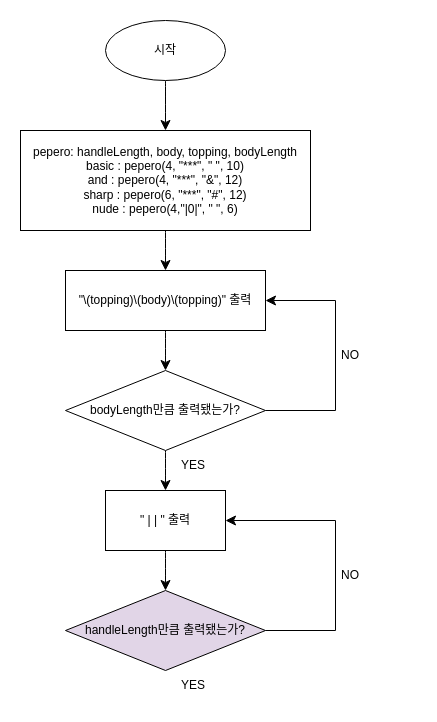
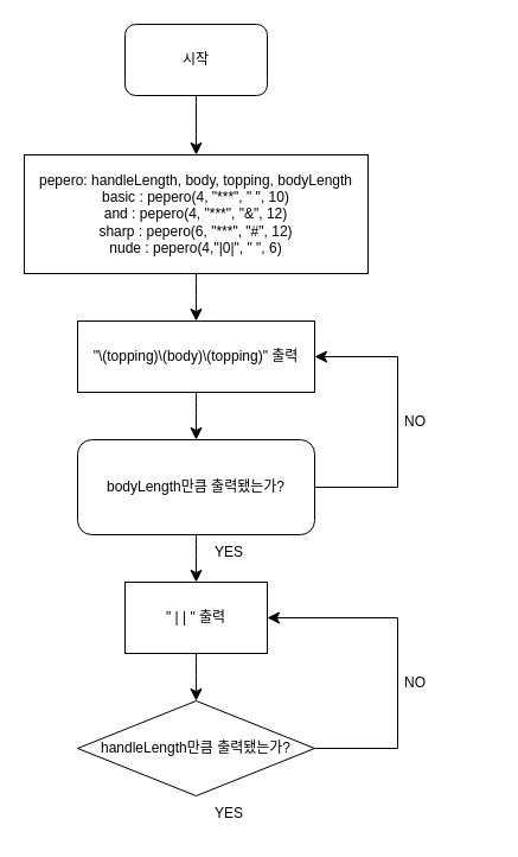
  <mxCell id="0" />
  <mxCell id="1" parent="0" />
  <mxCell id="2" value="" style="edgeStyle=none;curved=1;rounded=0;orthogonalLoop=1;jettySize=auto;html=1;fontSize=12;startSize=8;endSize=8;" edge="1" parent="1" source="3" target="5"><mxGeometry relative="1" as="geometry" /></mxCell>
- <mxCell id="3" value="시작" style="ellipse;whiteSpace=wrap;html=1;" vertex="1" parent="1"><mxGeometry x="105" y="20" width="120" height="60" as="geometry" /></mxCell>
+ <mxCell id="3" value="시작" style="whiteSpace=wrap;html=1;rounded=1;" vertex="1" parent="1"><mxGeometry x="105" y="20" width="120" height="60" as="geometry" /></mxCell>
  <mxCell id="4" value="" style="edgeStyle=none;curved=1;rounded=0;orthogonalLoop=1;jettySize=auto;html=1;fontSize=12;startSize=8;endSize=8;" edge="1" parent="1" source="5" target="8"><mxGeometry relative="1" as="geometry" /></mxCell>
  <mxCell id="5" value="pepero: handleLength, body, topping, bodyLength&lt;br&gt;basic : pepero(4, &quot;***&quot;, &quot; &quot;, 10)&lt;br&gt;and : pepero(4, &quot;***&quot;, &quot;&amp;amp;&quot;, 12)&lt;br&gt;sharp : pepero(6, &quot;***&quot;, &quot;#&quot;, 12)&lt;br&gt;nude : pepero(4,&quot;|0|&quot;, &quot; &quot;, 6)" style="whiteSpace=wrap;html=1;" vertex="1" parent="1"><mxGeometry x="20" y="130" width="290" height="100" as="geometry" /></mxCell>
  <mxCell id="6" style="edgeStyle=none;curved=1;rounded=0;orthogonalLoop=1;jettySize=auto;html=1;exitX=0.5;exitY=1;exitDx=0;exitDy=0;fontSize=12;startSize=8;endSize=8;" edge="1" parent="1" source="5" target="5"><mxGeometry relative="1" as="geometry" /></mxCell>
  <mxCell id="7" value="" style="edgeStyle=none;curved=1;rounded=0;orthogonalLoop=1;jettySize=auto;html=1;fontSize=12;startSize=8;endSize=8;" edge="1" parent="1" source="8" target="10"><mxGeometry relative="1" as="geometry" /></mxCell>
  <mxCell id="8" value="&quot;\(topping)\(body)\(topping)&quot; 출력" style="whiteSpace=wrap;html=1;" vertex="1" parent="1"><mxGeometry x="65" y="270" width="200" height="60" as="geometry" /></mxCell>
  <mxCell id="9" value="" style="edgeStyle=none;curved=1;rounded=0;orthogonalLoop=1;jettySize=auto;html=1;fontSize=12;startSize=8;endSize=8;" edge="1" parent="1" source="10" target="15"><mxGeometry relative="1" as="geometry" /></mxCell>
- <mxCell id="10" value="bodyLength만큼 출력됐는가?" style="rhombus;whiteSpace=wrap;html=1;" vertex="1" parent="1"><mxGeometry x="65" y="370" width="200" height="80" as="geometry" /></mxCell>
+ <mxCell id="10" value="bodyLength만큼 출력됐는가?" style="whiteSpace=wrap;html=1;rounded=1;" vertex="1" parent="1"><mxGeometry x="65" y="370" width="200" height="80" as="geometry" /></mxCell>
  <mxCell id="11" value="" style="endArrow=classic;html=1;rounded=0;fontSize=12;startSize=8;endSize=8;exitX=1;exitY=0.5;exitDx=0;exitDy=0;entryX=1;entryY=0.5;entryDx=0;entryDy=0;" edge="1" parent="1" source="10" target="8"><mxGeometry width="50" height="50" relative="1" as="geometry"><mxPoint x="295" y="320" as="sourcePoint" /><mxPoint x="345" y="270" as="targetPoint" /><Array as="points"><mxPoint x="335" y="410" /><mxPoint x="335" y="300" /></Array></mxGeometry></mxCell>
  <mxCell id="12" value="NO" style="text;strokeColor=none;fillColor=none;align=left;verticalAlign=middle;spacingLeft=4;spacingRight=4;overflow=hidden;points=[[0,0.5],[1,0.5]];portConstraint=eastwest;rotatable=0;whiteSpace=wrap;html=1;" vertex="1" parent="1"><mxGeometry x="335" y="340" width="80" height="30" as="geometry" /></mxCell>
  <mxCell id="13" value="YES" style="text;strokeColor=none;fillColor=none;align=left;verticalAlign=middle;spacingLeft=4;spacingRight=4;overflow=hidden;points=[[0,0.5],[1,0.5]];portConstraint=eastwest;rotatable=0;whiteSpace=wrap;html=1;" vertex="1" parent="1"><mxGeometry x="175" y="450" width="80" height="30" as="geometry" /></mxCell>
  <mxCell id="14" value="" style="edgeStyle=none;curved=1;rounded=0;orthogonalLoop=1;jettySize=auto;html=1;fontSize=12;startSize=8;endSize=8;" edge="1" parent="1" source="15" target="16"><mxGeometry relative="1" as="geometry" /></mxCell>
  <mxCell id="15" value="&quot; | | &quot; 출력" style="whiteSpace=wrap;html=1;" vertex="1" parent="1"><mxGeometry x="105" y="490" width="120" height="60" as="geometry" /></mxCell>
- <mxCell id="16" value="handleLength만큼 출력됐는가?" style="rhombus;whiteSpace=wrap;html=1;fillColor=#e1d5e7;" vertex="1" parent="1"><mxGeometry x="65" y="590" width="200" height="80" as="geometry" /></mxCell>
+ <mxCell id="16" value="handleLength만큼 출력됐는가?" style="rhombus;whiteSpace=wrap;html=1;" vertex="1" parent="1"><mxGeometry x="65" y="590" width="200" height="80" as="geometry" /></mxCell>
  <mxCell id="17" value="" style="endArrow=classic;html=1;rounded=0;fontSize=12;startSize=8;endSize=8;exitX=1;exitY=0.5;exitDx=0;exitDy=0;entryX=1;entryY=0.5;entryDx=0;entryDy=0;" edge="1" parent="1" target="15"><mxGeometry width="50" height="50" relative="1" as="geometry"><mxPoint x="265" y="630" as="sourcePoint" /><mxPoint x="265" y="520" as="targetPoint" /><Array as="points"><mxPoint x="335" y="630" /><mxPoint x="335" y="520" /></Array></mxGeometry></mxCell>
  <mxCell id="18" value="NO" style="text;strokeColor=none;fillColor=none;align=left;verticalAlign=middle;spacingLeft=4;spacingRight=4;overflow=hidden;points=[[0,0.5],[1,0.5]];portConstraint=eastwest;rotatable=0;whiteSpace=wrap;html=1;" vertex="1" parent="1"><mxGeometry x="335" y="560" width="80" height="30" as="geometry" /></mxCell>
  <mxCell id="19" value="YES" style="text;strokeColor=none;fillColor=none;align=left;verticalAlign=middle;spacingLeft=4;spacingRight=4;overflow=hidden;points=[[0,0.5],[1,0.5]];portConstraint=eastwest;rotatable=0;whiteSpace=wrap;html=1;" vertex="1" parent="1"><mxGeometry x="175" y="670" width="80" height="30" as="geometry" /></mxCell>
